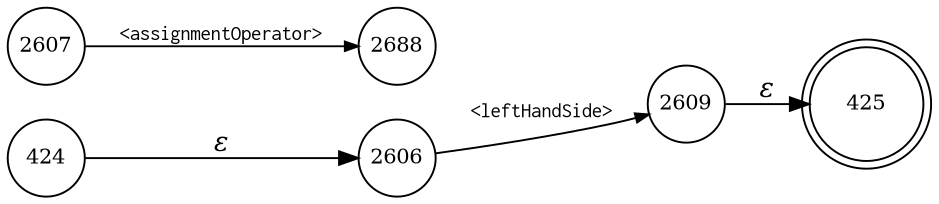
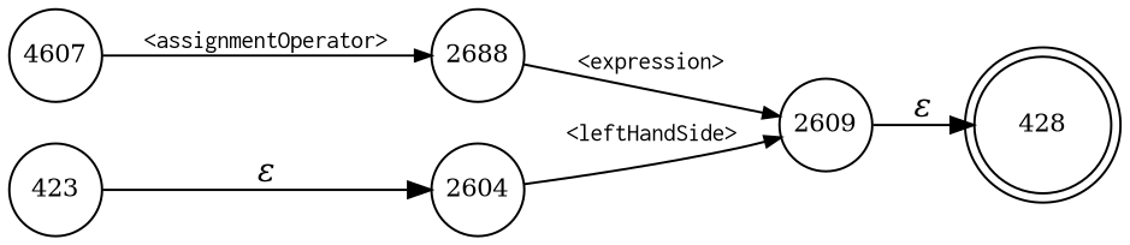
  digraph {
    rankdir=LR
    node [fixedsize=true fontsize=11 shape=circle peripheries=1]
    edge [arrowhead=normal arrowsize=.7 fontname=Courier fontsize=11]
-   n1 [label=425 shape=doublecircle width=.6 peripheries=""]
+   n1 [label=428 shape=doublecircle width=.6 peripheries=""]
    n2 [label=2688 width=.55]
    n3 [label=2609 width=.55]
-   n4 [label=424 width=.55]
-   n5 [label=2606 width=.55]
-   n6 [label=2607 width=.55]
+   n4 [label=423 width=.55]
+   n5 [label=2604 width=.55]
+   n6 [label=4607 width=.55]
+   n2 -> n3 [label="<expression>"]
    n3 -> n1 [fontname="Times-Italic" label="&epsilon;" arrowhead="" arrowsize="" fontsize=""]
    n4 -> n5 [fontname="Times-Italic" label="&epsilon;" arrowhead="" arrowsize="" fontsize=""]
    n5 -> n3 [label="<leftHandSide>"]
    n6 -> n2 [label="<assignmentOperator>"]
  }
